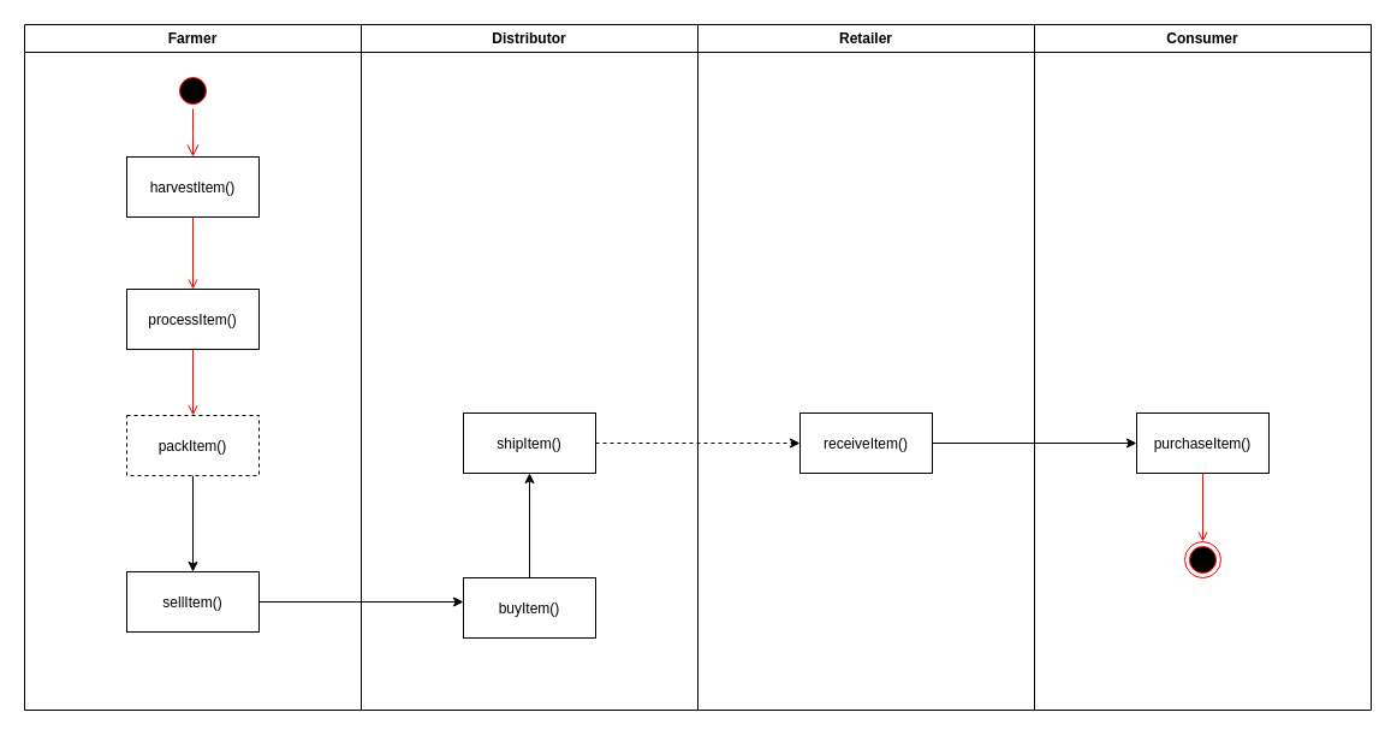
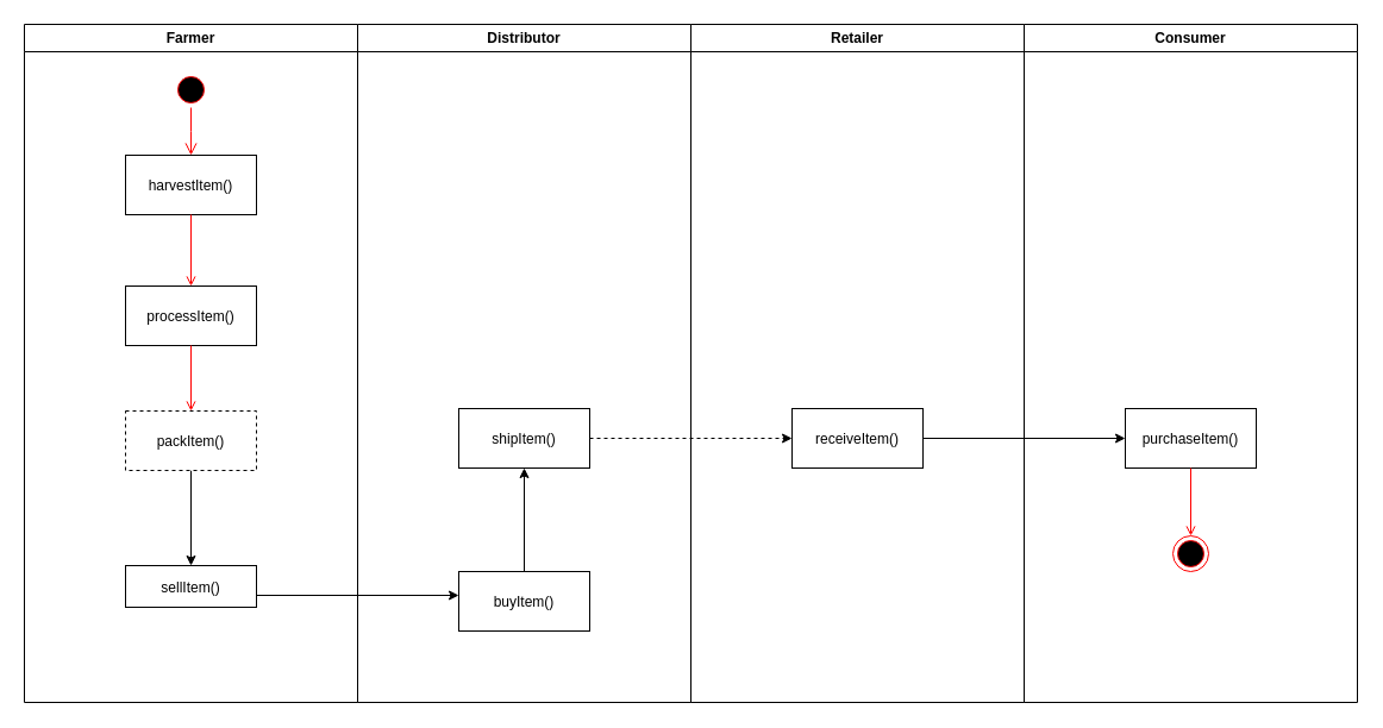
  <mxCell id="0" />
  <mxCell id="1" parent="0" />
  <mxCell id="2" value="Farmer" style="swimlane;whiteSpace=wrap;startSize=23;" parent="1" vertex="1"><mxGeometry x="20" y="20" width="280" height="570" as="geometry" /></mxCell>
  <mxCell id="3" value="" style="ellipse;shape=startState;fillColor=#000000;strokeColor=#ff0000;" parent="2" vertex="1"><mxGeometry x="125" y="40" width="30" height="30" as="geometry" /></mxCell>
  <mxCell id="4" value="" style="edgeStyle=elbowEdgeStyle;elbow=horizontal;verticalAlign=bottom;endArrow=open;endSize=8;strokeColor=#FF0000;endFill=1;rounded=0" parent="2" source="3" target="5" edge="1"><mxGeometry x="125" y="40" as="geometry"><mxPoint x="140" y="110" as="targetPoint" /></mxGeometry></mxCell>
  <mxCell id="5" value="harvestItem()" style="" parent="2" vertex="1"><mxGeometry x="85" y="110" width="110" height="50" as="geometry" /></mxCell>
  <mxCell id="6" value="processItem()" style="" parent="2" vertex="1"><mxGeometry x="85" y="220" width="110" height="50" as="geometry" /></mxCell>
  <mxCell id="7" value="" style="endArrow=open;strokeColor=#FF0000;endFill=1;rounded=0" parent="2" source="5" target="6" edge="1"><mxGeometry relative="1" as="geometry" /></mxCell>
  <mxCell id="8" value="" style="edgeStyle=orthogonalEdgeStyle;rounded=0;orthogonalLoop=1;jettySize=auto;html=1;" edge="1" parent="2" source="9" target="10"><mxGeometry relative="1" as="geometry" /></mxCell>
  <mxCell id="9" value="packItem()" style="dashed=1;" parent="2" vertex="1"><mxGeometry x="85" y="325" width="110" height="50" as="geometry" /></mxCell>
- <mxCell id="10" value="sellItem()" style="" vertex="1" parent="2"><mxGeometry x="85" y="455" width="110" height="50" as="geometry" /></mxCell>
+ <mxCell id="10" value="sellItem()" style="" vertex="1" parent="2"><mxGeometry x="85" y="455" width="110" height="35" as="geometry" /></mxCell>
  <mxCell id="11" value="" style="endArrow=open;strokeColor=#FF0000;endFill=1;rounded=0" parent="2" source="6" target="9" edge="1"><mxGeometry relative="1" as="geometry" /></mxCell>
  <mxCell id="12" value="Distributor" style="swimlane;whiteSpace=wrap;startSize=23;" parent="1" vertex="1"><mxGeometry x="300" y="20" width="280" height="570" as="geometry" /></mxCell>
  <mxCell id="13" value="" style="edgeStyle=orthogonalEdgeStyle;rounded=0;orthogonalLoop=1;jettySize=auto;html=1;" edge="1" parent="12" source="14" target="15"><mxGeometry relative="1" as="geometry" /></mxCell>
  <mxCell id="14" value="buyItem()" style="" parent="12" vertex="1"><mxGeometry x="85" y="460" width="110" height="50" as="geometry" /></mxCell>
  <mxCell id="15" value="shipItem()" style="" vertex="1" parent="12"><mxGeometry x="85" y="323" width="110" height="50" as="geometry" /></mxCell>
  <mxCell id="16" value="Retailer" style="swimlane;whiteSpace=wrap" parent="1" vertex="1"><mxGeometry x="580" y="20" width="280" height="570" as="geometry" /></mxCell>
  <mxCell id="17" value="receiveItem()" style="" vertex="1" parent="16"><mxGeometry x="85" y="323" width="110" height="50" as="geometry" /></mxCell>
  <mxCell id="18" value="Consumer" style="swimlane;whiteSpace=wrap" vertex="1" parent="1"><mxGeometry x="860" y="20" width="280" height="570" as="geometry" /></mxCell>
  <mxCell id="19" value="purchaseItem()" style="" vertex="1" parent="18"><mxGeometry x="85" y="323" width="110" height="50" as="geometry" /></mxCell>
  <mxCell id="20" value="" style="ellipse;shape=endState;fillColor=#000000;strokeColor=#ff0000" vertex="1" parent="18"><mxGeometry x="125" y="430" width="30" height="30" as="geometry" /></mxCell>
  <mxCell id="21" value="" style="endArrow=open;strokeColor=#FF0000;endFill=1;rounded=0" edge="1" parent="18" source="19" target="20"><mxGeometry relative="1" as="geometry" /></mxCell>
  <mxCell id="22" style="edgeStyle=orthogonalEdgeStyle;rounded=0;orthogonalLoop=1;jettySize=auto;html=1;" edge="1" parent="1" source="10"><mxGeometry relative="1" as="geometry"><mxPoint x="385" y="500" as="targetPoint" /><Array as="points"><mxPoint x="385" y="500" /></Array></mxGeometry></mxCell>
  <mxCell id="23" style="edgeStyle=orthogonalEdgeStyle;rounded=0;orthogonalLoop=1;jettySize=auto;html=1;dashed=1;" edge="1" parent="1" source="15" target="17"><mxGeometry relative="1" as="geometry" /></mxCell>
  <mxCell id="24" style="edgeStyle=orthogonalEdgeStyle;rounded=0;orthogonalLoop=1;jettySize=auto;html=1;" edge="1" parent="1" source="17" target="19"><mxGeometry relative="1" as="geometry" /></mxCell>
